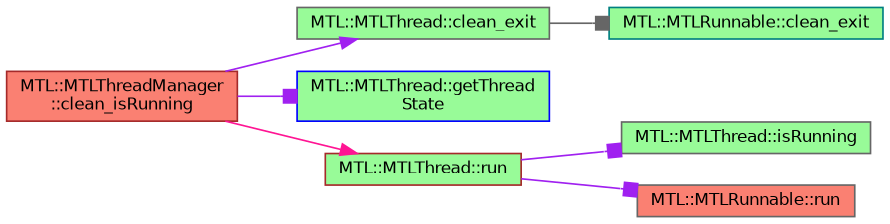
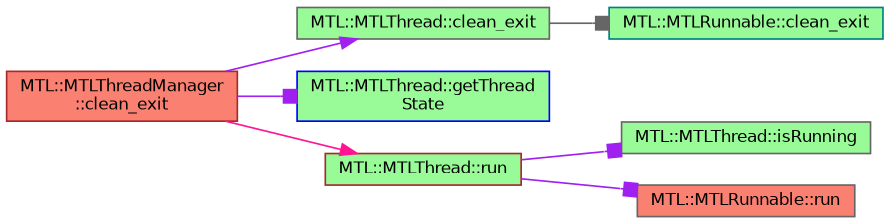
  digraph {
    rankdir=LR
    node [color=gray40 fillcolor=palegreen fontname=Helvetica fontsize=10 shape=record style=filled]
    edge [arrowhead=box color=purple fontname=Helvetica fontsize=10 labelfontname=Helvetica labelfontsize=10 style=solid]
-   n1 [color=brown fillcolor=salmon fontcolor=black height=0.2 label="MTL::MTLThreadManager\l::clean_isRunning" width=0.4]
+   n1 [color=brown fillcolor=salmon fontcolor=black height=0.2 label="MTL::MTLThreadManager\l::clean_exit" width=0.4]
    n2 [height=0.2 label="MTL::MTLThread::clean_exit" width=0.4]
    n3 [color=blue height=0.2 label="MTL::MTLThread::getThread\lState" width=0.4]
    n4 [color=brown height=0.2 label="MTL::MTLThread::run" width=0.4]
    n5 [color=teal height=0.2 label="MTL::MTLRunnable::clean_exit" width=0.4]
    n6 [height=0.2 label="MTL::MTLThread::isRunning" width=0.4]
    n7 [fillcolor=salmon height=0.2 label="MTL::MTLRunnable::run" width=0.4]
    n1 -> n2 [arrowhead=normal]
    n1 -> n3
    n1 -> n4 [arrowhead=normal color=deeppink]
    n2 -> n5 [color=gray40]
    n4 -> n6
    n4 -> n7
  }
